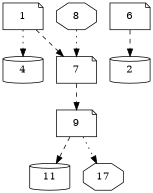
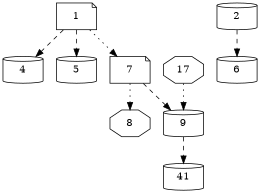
  digraph {
    node [shape=cylinder]
    edge [style=dashed]
    1 [alpha=33.45 shape=note]
    4 [alpha=33.47]
+   5 [alpha=21.67]
    7 [alpha=37.64 shape=note]
    8 [alpha=24.13 shape=octagon]
-   9 [alpha=26.71 shape=note]
-   11 [alpha=48.30]
+   9 [alpha=26.71]
+   11 [alpha=48.30 label=41]
    n8 [alpha=32.22 label=17 shape=octagon]
    2 [alpha=24.61]
-   6 [alpha=29.57 shape=note]
-   1 -> 4 [style=dotted]
-   1 -> 7
-   8 -> 7 [style=dotted]
+   6 [alpha=29.57]
+   1 -> 4
+   1 -> 5
+   1 -> 7 [style=dotted]
+   7 -> 8 [style=dotted]
    7 -> 9
    9 -> 11
-   9 -> n8 [style=dotted]
-   6 -> 2
+   n8 -> 9 [style=dotted]
+   2 -> 6
  }
